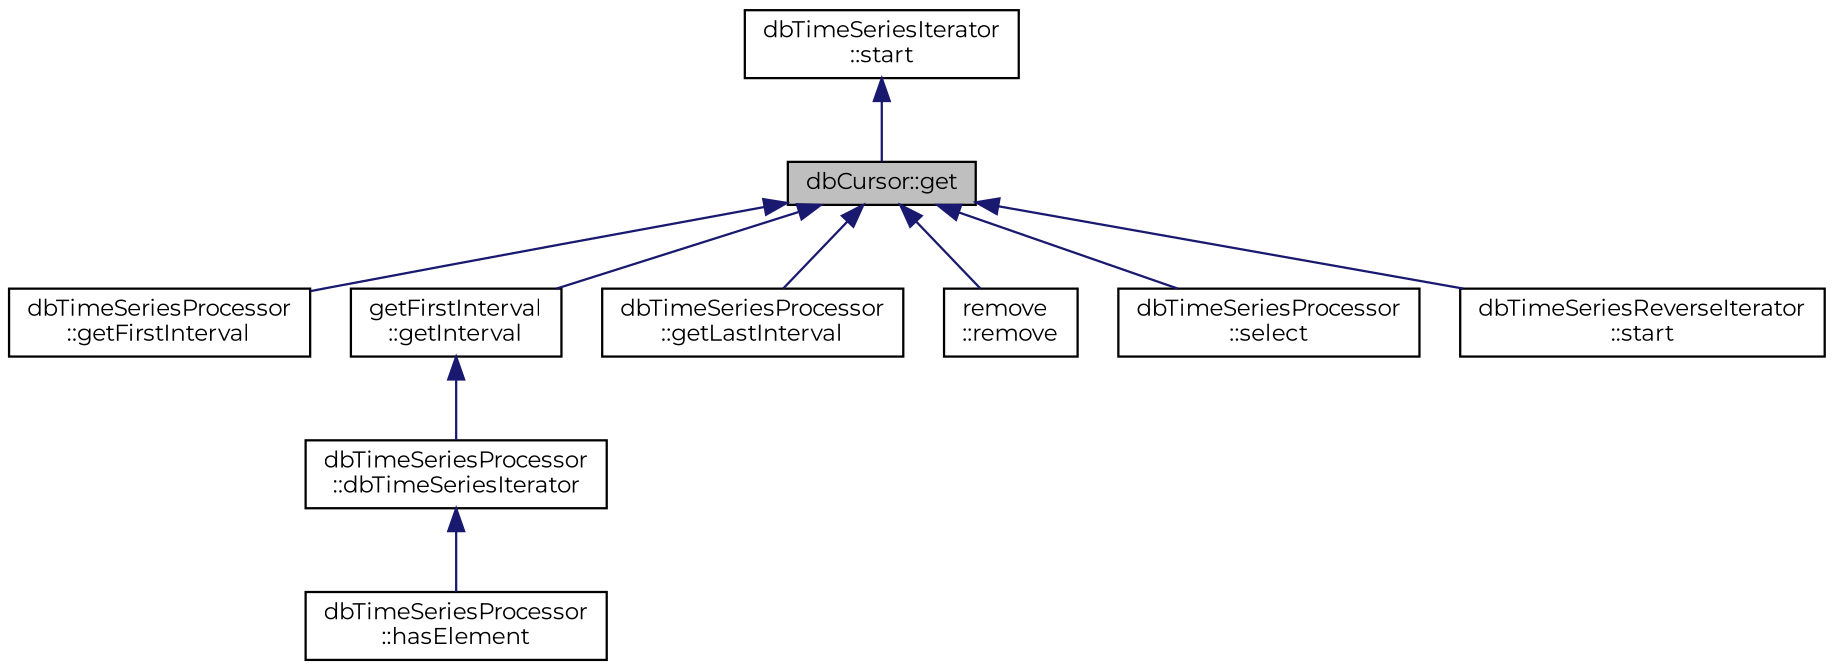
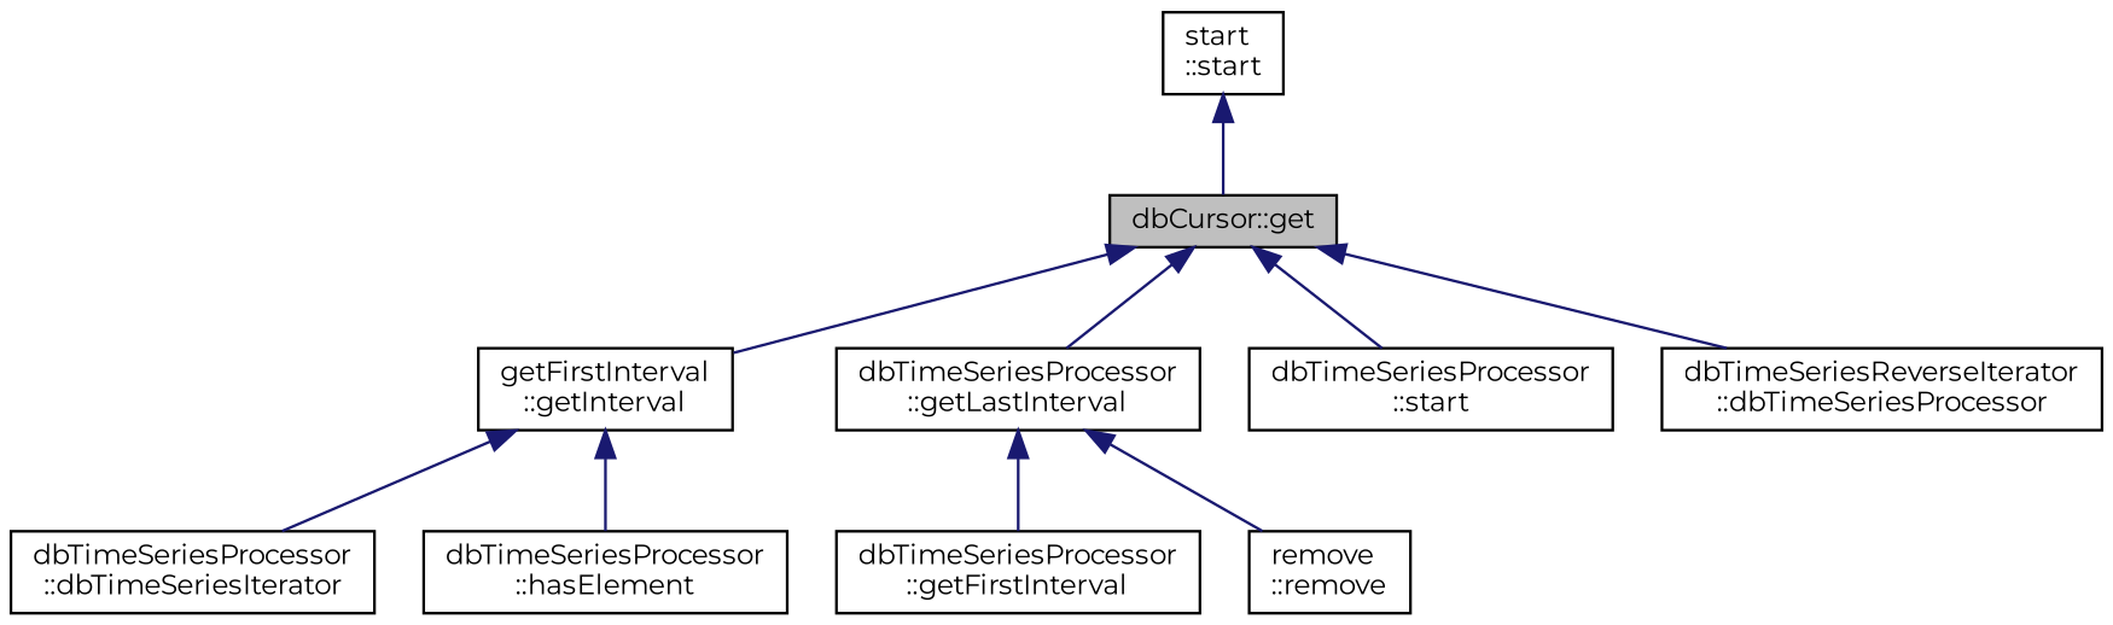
  digraph {
    fontname=Montserrat
    rankdir=TB
    node [color=black fillcolor=white fontname=Montserrat fontsize=10 shape=record style=filled]
    edge [color=midnightblue dir=back fontname=Montserrat fontsize=10 labelfontname=Helvetica labelfontsize=10 style=solid]
    n1 [fillcolor=grey75 fontcolor=black height=0.2 label="dbCursor::get" width=0.4]
    n2 [height=0.2 label="dbTimeSeriesProcessor\l::getFirstInterval" width=0.4]
    n3 [height=0.2 label="getFirstInterval\l::getInterval" width=0.4]
    n4 [height=0.2 label="dbTimeSeriesProcessor\l::getLastInterval" width=0.4]
    n5 [height=0.2 label="remove\l::remove" width=0.4]
-   n6 [height=0.2 label="dbTimeSeriesProcessor\l::select" width=0.4]
-   n7 [height=0.2 label="dbTimeSeriesReverseIterator\l::start" width=0.4]
+   n6 [height=0.2 label="dbTimeSeriesProcessor\l::start" width=0.4]
+   n7 [height=0.2 label="dbTimeSeriesReverseIterator\l::dbTimeSeriesProcessor" width=0.4]
    n8 [height=0.2 label="dbTimeSeriesProcessor\l::dbTimeSeriesIterator" width=0.4]
-   n9 [height=0.2 label="dbTimeSeriesIterator\l::start" width=0.4]
+   n9 [height=0.2 label="start\l::start" width=0.4]
    n10 [height=0.2 label="dbTimeSeriesProcessor\l::hasElement" width=0.4]
-   n1 -> n2
+   n4 -> n2
    n1 -> n3
    n1 -> n4
-   n1 -> n5
+   n4 -> n5
    n1 -> n6
    n1 -> n7
    n3 -> n8
-   n8 -> n10
+   n3 -> n10
    n9 -> n1
  }
